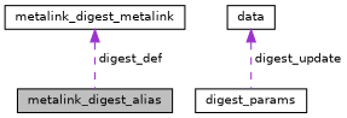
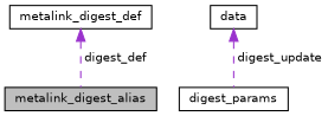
  digraph {
    node [color=black fillcolor=white fontname=Helvetica fontsize=10 shape=record style=filled]
    edge [color=darkorchid3 dir=back fontname=Helvetica fontsize=10 labelfontname=Helvetica labelfontsize=10 style=dashed]
    n1 [fillcolor=grey75 fontcolor=black height=0.2 label=metalink_digest_alias width=0.4]
-   n2 [height=0.2 label=metalink_digest_metalink width=0.4]
+   n2 [height=0.2 label=metalink_digest_def width=0.4]
    n3 [height=0.2 label=digest_params width=0.4]
    n4 [height=0.2 label=data width=0.4]
    n2 -> n1 [label=" digest_def"]
    n4 -> n3 [label=" digest_update"]
  }
